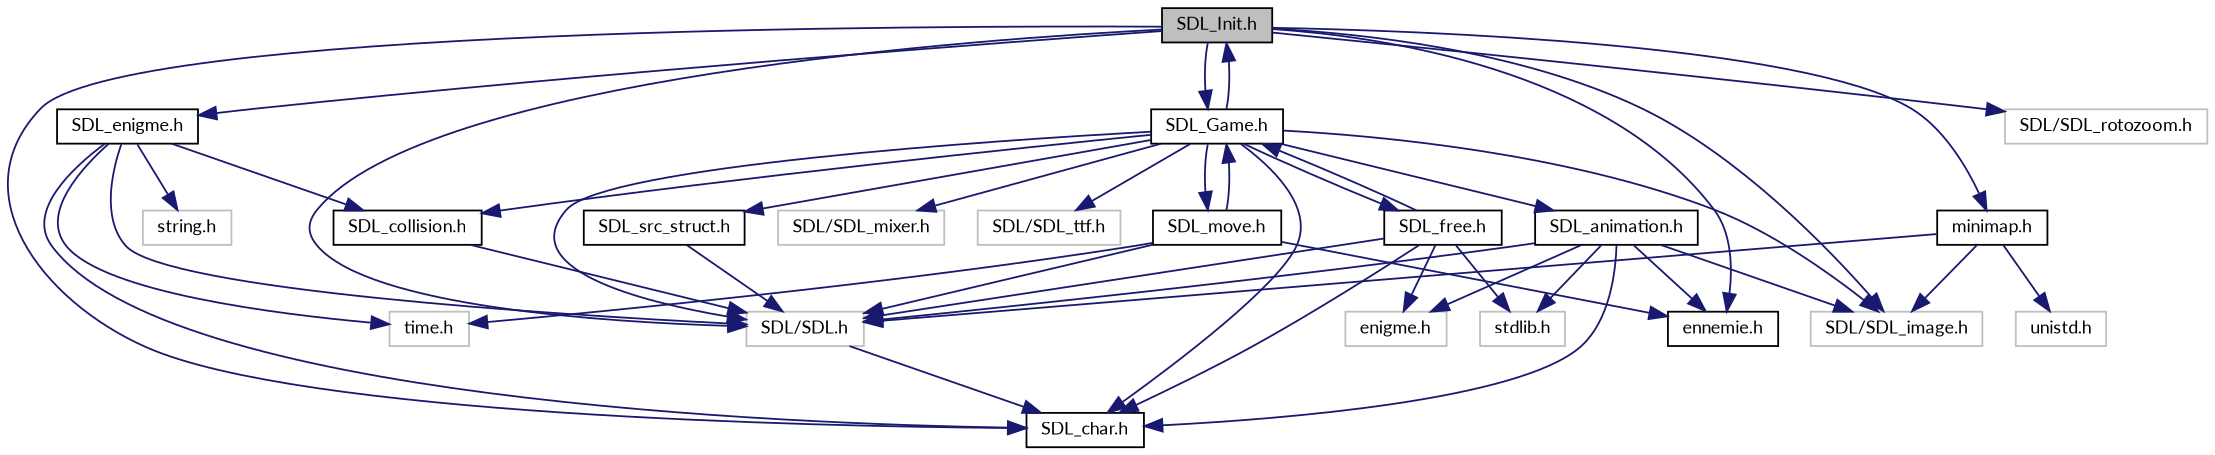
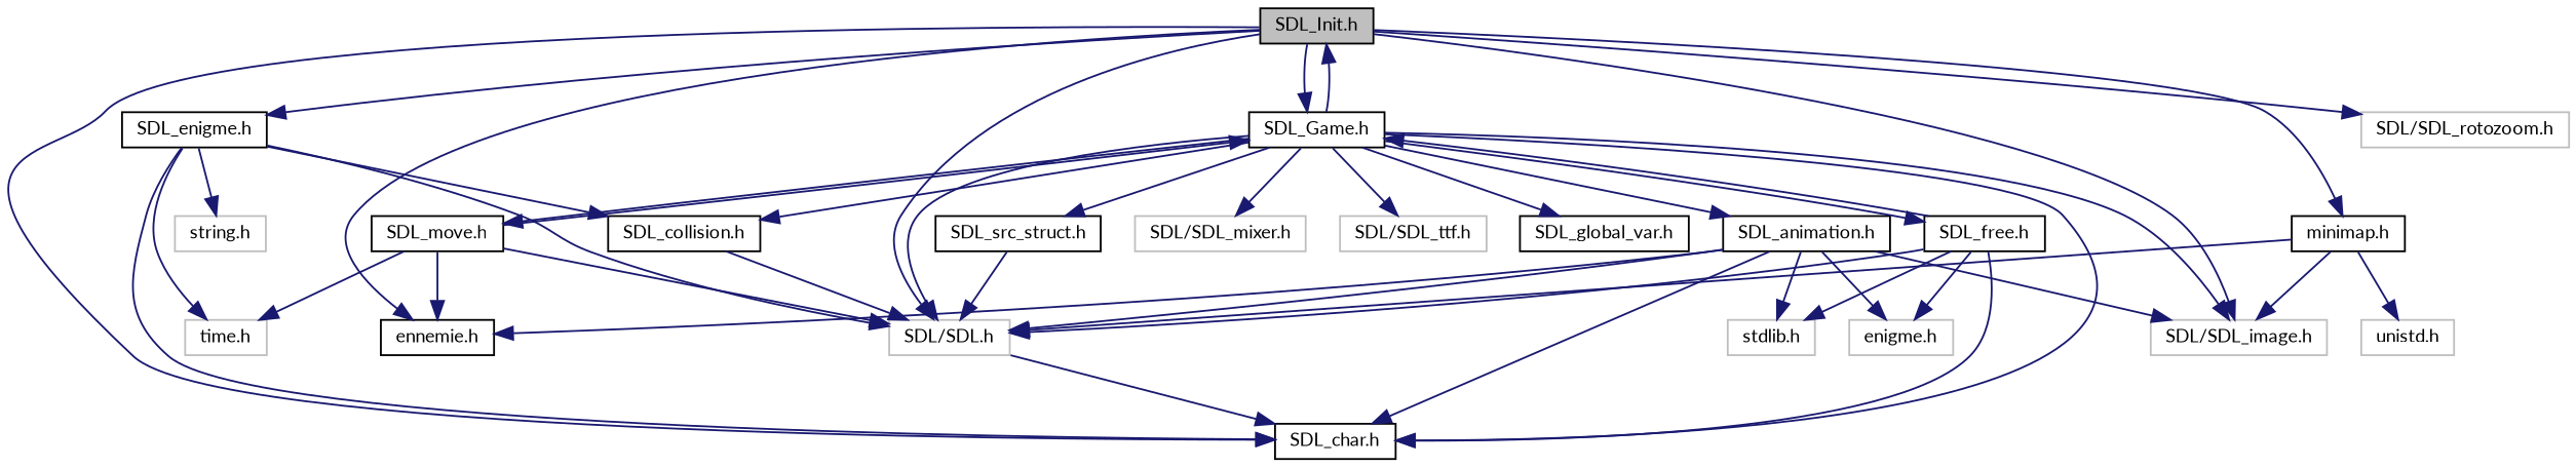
  digraph {
    fontname=Lato
    node [color=black fillcolor=white fontname=Lato fontsize=10 shape=record style=filled]
    edge [color=midnightblue fontname=Lato fontsize=10 labelfontname=Roboto labelfontsize=10 style=solid]
    n1 [fillcolor=grey75 fontcolor=black height=0.2 label="SDL_Init.h" width=0.4]
    n2 [color=grey75 height=0.2 label="SDL/SDL.h" width=0.4]
    n3 [color=grey75 height=0.2 label="SDL/SDL_image.h" width=0.4]
    n4 [height=0.2 label="SDL_char.h" width=0.4]
    n5 [height=0.2 label="SDL_enigme.h" width=0.4]
    n6 [height=0.2 label="SDL_Game.h" width=0.4]
    n7 [height=0.2 label="ennemie.h" width=0.4]
    n8 [height=0.2 label="minimap.h" width=0.4]
    n9 [color=grey75 height=0.2 label="SDL/SDL_rotozoom.h" width=0.4]
    n10 [color=grey75 height=0.2 label="string.h" width=0.4]
    n11 [color=grey75 height=0.2 label="time.h" width=0.4]
    n12 [height=0.2 label="SDL_collision.h" width=0.4]
    n13 [color=grey75 height=0.2 label="SDL/SDL_mixer.h" width=0.4]
    n14 [color=grey75 height=0.2 label="SDL/SDL_ttf.h" width=0.4]
    n15 [height=0.2 label="SDL_src_struct.h" width=0.4]
    n16 [height=0.2 label="SDL_move.h" width=0.4]
    n17 [height=0.2 label="SDL_animation.h" width=0.4]
    n18 [height=0.2 label="SDL_free.h" width=0.4]
+   n19 [height=0.2 label="SDL_global_var.h" width=0.4]
    n20 [color=grey75 height=0.2 label="unistd.h" width=0.4]
    n21 [color=grey75 height=0.2 label="stdlib.h" width=0.4]
    n22 [color=grey75 height=0.2 label="enigme.h" width=0.4]
    n1 -> n2
    n1 -> n3
    n1 -> n4
    n1 -> n5
    n1 -> n6
    n1 -> n7
    n1 -> n8
    n1 -> n9
    n2 -> n4
    n5 -> n2
    n5 -> n4
    n5 -> n10
    n5 -> n11
    n5 -> n12
    n6 -> n1
    n6 -> n2
    n6 -> n3
    n6 -> n4
    n6 -> n12
    n6 -> n13
    n6 -> n14
    n6 -> n15
    n6 -> n16
    n6 -> n17
    n6 -> n18
+   n6 -> n19
    n8 -> n2
    n8 -> n3
    n8 -> n20
    n12 -> n2
    n15 -> n2
    n16 -> n2
    n16 -> n6
    n16 -> n7
    n16 -> n11
    n17 -> n2
    n17 -> n3
    n17 -> n4
    n17 -> n7
    n17 -> n21
    n17 -> n22
    n18 -> n2
    n18 -> n4
    n18 -> n6
    n18 -> n21
    n18 -> n22
  }
